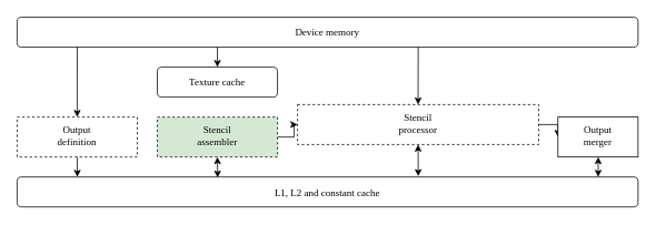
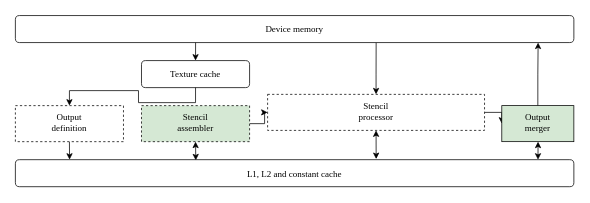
  <mxCell id="0" />
  <mxCell id="1" parent="0" />
  <mxCell id="2" value="" style="edgeStyle=orthogonalEdgeStyle;rounded=0;orthogonalLoop=1;jettySize=auto;html=1;" parent="1" source="4" target="8" edge="1"><mxGeometry relative="1" as="geometry" /></mxCell>
  <mxCell id="3" style="edgeStyle=orthogonalEdgeStyle;rounded=0;orthogonalLoop=1;jettySize=auto;html=1;exitX=0.5;exitY=1;exitDx=0;exitDy=0;entryX=0.323;entryY=0.024;entryDx=0;entryDy=0;entryPerimeter=0;startArrow=classic;startFill=1;endArrow=classic;endFill=1;fontFamily=Palatino;" edge="1" parent="1" source="4" target="9"><mxGeometry relative="1" as="geometry" /></mxCell>
  <mxCell id="4" value="Stencil&#10;assembler&#10;" style="rounded=0;fontFamily=Palatino;verticalAlign=top;horizontal=1;align=center;labelPosition=center;verticalLabelPosition=middle;spacing=4;dashed=1;fillColor=#d5e8d4;" parent="1" vertex="1"><mxGeometry x="188" y="140" width="144" height="48" as="geometry" /></mxCell>
  <mxCell id="5" style="edgeStyle=orthogonalEdgeStyle;rounded=0;orthogonalLoop=1;jettySize=auto;html=1;exitX=0.5;exitY=0;exitDx=0;exitDy=0;fontFamily=Palatino;startArrow=classic;startFill=1;endArrow=none;endFill=0;" edge="1" parent="1" source="8"><mxGeometry relative="1" as="geometry"><mxPoint x="500.605" y="56" as="targetPoint" /><Array as="points"><mxPoint x="501" y="98" /></Array></mxGeometry></mxCell>
  <mxCell id="6" style="edgeStyle=orthogonalEdgeStyle;rounded=0;orthogonalLoop=1;jettySize=auto;html=1;exitX=0.5;exitY=1;exitDx=0;exitDy=0;entryX=0.646;entryY=-0.024;entryDx=0;entryDy=0;entryPerimeter=0;startArrow=classic;startFill=1;endArrow=classic;endFill=1;fontFamily=Palatino;" edge="1" parent="1" source="8" target="9"><mxGeometry relative="1" as="geometry" /></mxCell>
  <mxCell id="7" style="edgeStyle=orthogonalEdgeStyle;rounded=0;orthogonalLoop=1;jettySize=auto;html=1;exitX=1;exitY=0.5;exitDx=0;exitDy=0;entryX=0;entryY=0.5;entryDx=0;entryDy=0;startArrow=none;startFill=0;endArrow=classic;endFill=1;fontFamily=Palatino;" edge="1" parent="1" source="8" target="12"><mxGeometry relative="1" as="geometry" /></mxCell>
  <mxCell id="8" value="Stencil&#10;processor&#10;" style="rounded=0;fontFamily=Palatino;verticalAlign=top;spacing=4;dashed=1;" parent="1" vertex="1"><mxGeometry x="356" y="125" width="289" height="48" as="geometry" /></mxCell>
  <mxCell id="9" value="L1, L2 and constant cache" style="rounded=1;fontFamily=Palatino;" parent="1" vertex="1"><mxGeometry x="20" y="212" width="744" height="36" as="geometry" /></mxCell>
  <mxCell id="10" value="Device memory" style="rounded=1;fontFamily=Palatino;" parent="1" vertex="1"><mxGeometry x="20" width="744" height="36" as="geometry" y="20" /></mxCell>
- <mxCell id="12" value="Output&#10;merger&#10;" style="rounded=0;fontFamily=Palatino;verticalAlign=top;spacing=4;" parent="1" vertex="1"><mxGeometry x="668" y="140" width="96" height="48" as="geometry" /></mxCell>
+ <mxCell id="11" style="edgeStyle=orthogonalEdgeStyle;rounded=0;orthogonalLoop=1;jettySize=auto;html=1;exitX=0.5;exitY=0;exitDx=0;exitDy=0;entryX=0.936;entryY=1;entryDx=0;entryDy=0;entryPerimeter=0;startArrow=none;startFill=0;endArrow=classic;endFill=1;fontFamily=Palatino;" edge="1" parent="1" source="12" target="10"><mxGeometry relative="1" as="geometry" /></mxCell>
+ <mxCell id="12" value="Output&#10;merger&#10;" style="rounded=0;fontFamily=Palatino;verticalAlign=top;spacing=4;fillColor=#d5e8d4;" parent="1" vertex="1"><mxGeometry x="668" y="140" width="96" height="48" as="geometry" /></mxCell>
  <mxCell id="13" style="edgeStyle=orthogonalEdgeStyle;rounded=0;orthogonalLoop=1;jettySize=auto;html=1;exitX=0.5;exitY=0;exitDx=0;exitDy=0;startArrow=classic;startFill=1;endArrow=none;endFill=0;fontFamily=Palatino;" edge="1" parent="1" source="14"><mxGeometry relative="1" as="geometry"><mxPoint x="260.056" y="56.111" as="targetPoint" /></mxGeometry></mxCell>
  <mxCell id="14" value="Texture cache" style="rounded=1;align=center;fontFamily=Palatino;" parent="1" vertex="1"><mxGeometry x="188" y="80" width="144" height="36" as="geometry" /></mxCell>
  <mxCell id="15" value="" style="endArrow=classic;startArrow=classic;html=1;entryX=0.5;entryY=1;entryDx=0;entryDy=0;" parent="1" edge="1"><mxGeometry width="50" height="50" relative="1" as="geometry"><mxPoint x="716.226" y="212" as="sourcePoint" /><mxPoint x="716.29" y="187.968" as="targetPoint" /></mxGeometry></mxCell>
- <mxCell id="16" style="edgeStyle=orthogonalEdgeStyle;rounded=0;orthogonalLoop=1;jettySize=auto;html=1;exitX=0.5;exitY=0;exitDx=0;exitDy=0;entryX=0.097;entryY=1;entryDx=0;entryDy=0;entryPerimeter=0;startArrow=classic;startFill=1;endArrow=none;endFill=0;fontFamily=Palatino;" edge="1" parent="1" source="18" target="10"><mxGeometry relative="1" as="geometry" /></mxCell>
+ <mxCell id="16" style="edgeStyle=orthogonalEdgeStyle;rounded=0;orthogonalLoop=1;jettySize=auto;html=1;exitX=0.5;exitY=0;exitDx=0;exitDy=0;startArrow=classic;startFill=1;endArrow=none;endFill=0;fontFamily=Palatino;" edge="1" parent="1" source="18" target="14"><mxGeometry relative="1" as="geometry" /></mxCell>
  <mxCell id="17" style="edgeStyle=orthogonalEdgeStyle;rounded=0;orthogonalLoop=1;jettySize=auto;html=1;exitX=0.5;exitY=1;exitDx=0;exitDy=0;entryX=0.097;entryY=0;entryDx=0;entryDy=0;entryPerimeter=0;startArrow=none;startFill=0;endArrow=classic;endFill=1;fontFamily=Palatino;" edge="1" parent="1" source="18" target="9"><mxGeometry relative="1" as="geometry" /></mxCell>
  <mxCell id="18" value="Output&#10;definition" style="rounded=0;fontFamily=Palatino;verticalAlign=top;horizontal=1;align=center;labelPosition=center;verticalLabelPosition=middle;spacing=4;dashed=1;" vertex="1" parent="1"><mxGeometry x="20" y="140" width="144" height="48" as="geometry" /></mxCell>
